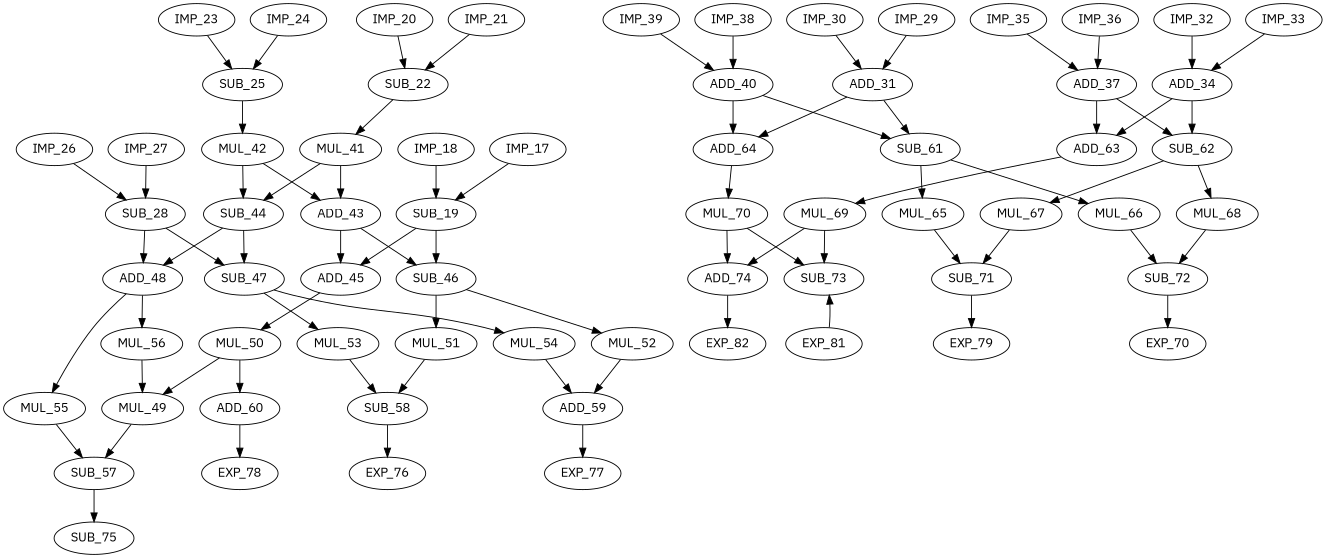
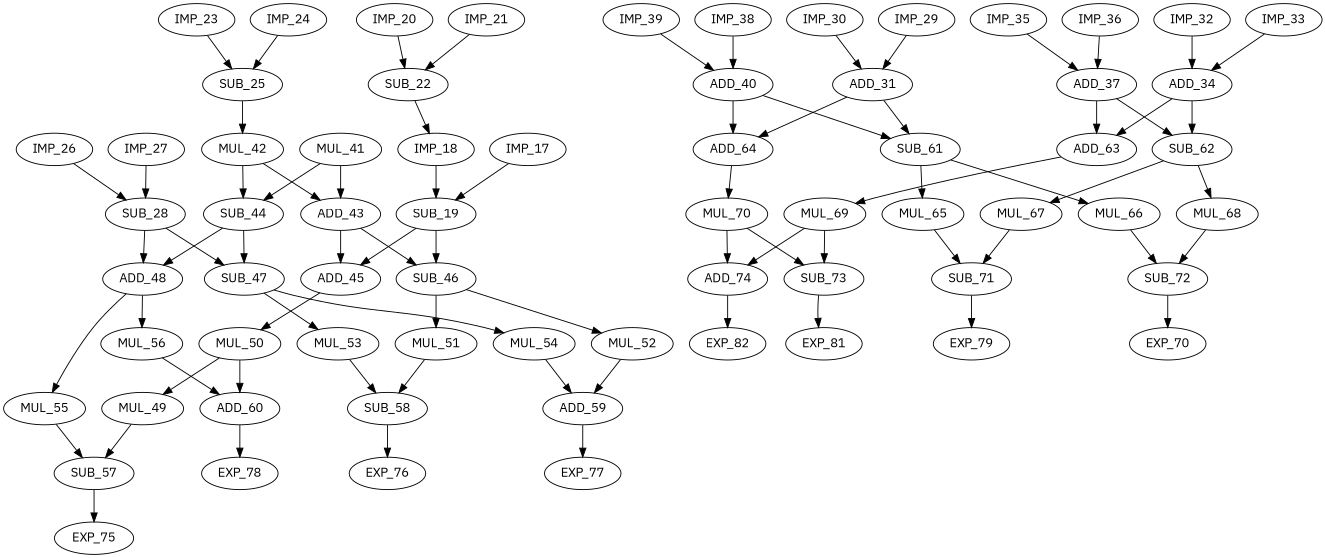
  digraph {
    fontname="IBM Plex Sans"
    node [fontname="IBM Plex Sans"]
    edge [fontname="IBM Plex Sans"]
    n1 [label=ADD_48]
    n2 [label=MUL_55]
    n3 [label=MUL_56]
    n4 [label=SUB_57]
    n5 [label=ADD_60]
    n6 [label=EXP_82]
    n7 [label=SUB_73]
    n8 [label=EXP_81]
    n9 [label=IMP_18]
    n10 [label=SUB_19]
    n11 [label=SUB_46]
    n12 [label=ADD_45]
    n13 [label=MUL_65]
    n14 [label=SUB_71]
    n15 [label=EXP_79]
    n16 [label=MUL_41]
    n17 [label=SUB_44]
    n18 [label=ADD_43]
    n19 [label=SUB_47]
    n20 [label=EXP_78]
    n21 [label=MUL_42]
    n22 [label=MUL_50]
    n23 [label=MUL_49]
    n24 [label=IMP_23]
    n25 [label=SUB_25]
    n26 [label=IMP_35]
    n27 [label=ADD_37]
    n28 [label=SUB_62]
    n29 [label=ADD_63]
    n30 [label=IMP_32]
    n31 [label=ADD_34]
    n32 [label=MUL_51]
    n33 [label=MUL_52]
    n34 [label=SUB_58]
    n35 [label=ADD_59]
    n36 [label=EXP_70]
    n37 [label=ADD_64]
    n38 [label=MUL_70]
    n39 [label=ADD_74]
    n40 [label=MUL_54]
    n41 [label=MUL_53]
    n42 [label=IMP_36]
    n43 [label=IMP_26]
    n44 [label=SUB_28]
    n45 [label=IMP_33]
-   n46 [label=SUB_75]
+   n46 [label=EXP_75]
    n47 [label=SUB_22]
    n48 [label=MUL_66]
    n49 [label=SUB_72]
    n50 [label=MUL_67]
    n51 [label=MUL_68]
    n52 [label=MUL_69]
    n53 [label=EXP_76]
    n54 [label=IMP_17]
    n55 [label=EXP_77]
    n56 [label=IMP_27]
    n57 [label=IMP_20]
    n58 [label=IMP_21]
    n59 [label=IMP_39]
    n60 [label=ADD_40]
    n61 [label=SUB_61]
    n62 [label=IMP_30]
    n63 [label=ADD_31]
    n64 [label=IMP_24]
    n65 [label=IMP_29]
    n66 [label=IMP_38]
    n1 -> n2
    n1 -> n3
    n2 -> n4
-   n3 -> n23
+   n3 -> n5
    n4 -> n46
    n5 -> n20
-   n8 -> n7
+   n7 -> n8
    n9 -> n10
    n10 -> n11
    n10 -> n12
    n11 -> n32
    n11 -> n33
    n12 -> n22
    n13 -> n14
    n14 -> n15
    n16 -> n17
    n16 -> n18
    n17 -> n1
    n17 -> n19
    n18 -> n11
    n18 -> n12
    n19 -> n40
    n19 -> n41
    n21 -> n17
    n21 -> n18
    n22 -> n5
    n22 -> n23
    n23 -> n4
    n24 -> n25
    n25 -> n21
    n26 -> n27
    n27 -> n28
    n27 -> n29
    n28 -> n50
    n28 -> n51
    n29 -> n52
    n30 -> n31
    n31 -> n28
    n31 -> n29
    n32 -> n34
    n33 -> n35
    n34 -> n53
    n35 -> n55
    n37 -> n38
    n38 -> n7
    n38 -> n39
    n39 -> n6
    n40 -> n35
    n41 -> n34
    n42 -> n27
    n43 -> n44
    n44 -> n1
    n44 -> n19
    n45 -> n31
-   n47 -> n16
+   n47 -> n9
    n48 -> n49
    n49 -> n36
    n50 -> n14
    n51 -> n49
    n52 -> n7
    n52 -> n39
    n54 -> n10
    n56 -> n44
    n57 -> n47
    n58 -> n47
    n59 -> n60
    n60 -> n37
    n60 -> n61
    n61 -> n13
    n61 -> n48
    n62 -> n63
    n63 -> n37
    n63 -> n61
    n64 -> n25
    n65 -> n63
    n66 -> n60
  }
